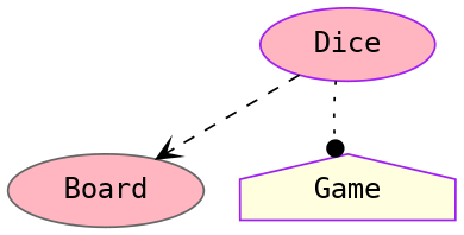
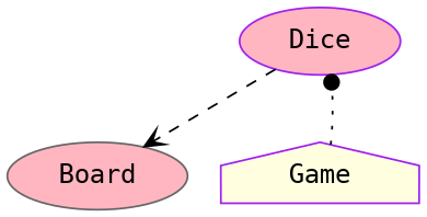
  digraph {
    fontname="DejaVu Sans Mono"
    node [color=purple fillcolor=lightpink fontname="DejaVu Sans Mono" shape=ellipse style=filled]
    edge [fontname="DejaVu Sans Mono"]
    n1 [color=gray40 label=" Board "]
    n2 [label=" Dice "]
    n3 [fillcolor=lightyellow label=" Game " shape=house]
    n2 -> n1 [arrowhead=vee style=dashed]
-   n2 -> n3 [arrowhead=dot style=dotted]
+   n3 -> n2 [arrowhead=dot style=dotted]
  }
